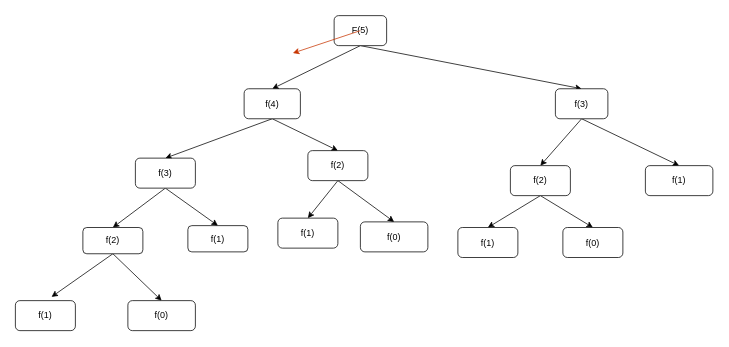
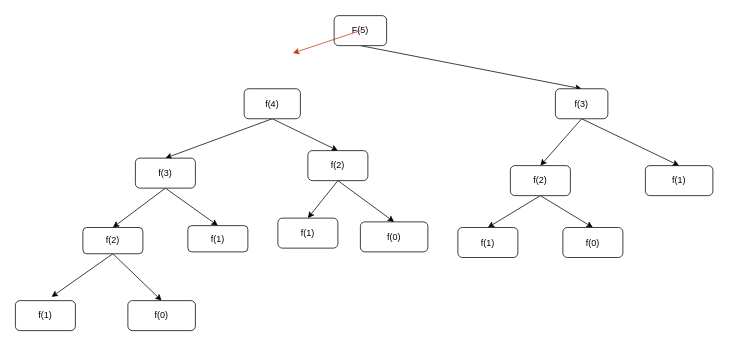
  <mxCell id="0" />
  <mxCell id="1" parent="0" />
- <mxCell id="2" style="edgeStyle=none;html=1;exitX=0.5;exitY=1;exitDx=0;exitDy=0;entryX=0.5;entryY=0;entryDx=0;entryDy=0;" edge="1" parent="1" source="4" target="7"><mxGeometry relative="1" as="geometry" /></mxCell>
  <mxCell id="3" style="edgeStyle=none;html=1;exitX=0.5;exitY=1;exitDx=0;exitDy=0;entryX=0.5;entryY=0;entryDx=0;entryDy=0;" edge="1" parent="1" source="4" target="10"><mxGeometry relative="1" as="geometry" /></mxCell>
  <mxCell id="4" value="F(5)" style="rounded=1;whiteSpace=wrap;html=1;" vertex="1" parent="1"><mxGeometry x="445" y="20" width="70" height="40" as="geometry" /></mxCell>
  <mxCell id="5" style="edgeStyle=none;html=1;exitX=0.5;exitY=1;exitDx=0;exitDy=0;entryX=0.5;entryY=0;entryDx=0;entryDy=0;" edge="1" parent="1" source="7" target="13"><mxGeometry relative="1" as="geometry" /></mxCell>
  <mxCell id="6" style="edgeStyle=none;html=1;exitX=0.5;exitY=1;exitDx=0;exitDy=0;entryX=0.5;entryY=0;entryDx=0;entryDy=0;" edge="1" parent="1" source="7" target="16"><mxGeometry relative="1" as="geometry" /></mxCell>
  <mxCell id="7" value="f(4)" style="rounded=1;whiteSpace=wrap;html=1;" vertex="1" parent="1"><mxGeometry x="325" y="117.5" width="75" height="40" as="geometry" /></mxCell>
  <mxCell id="8" style="edgeStyle=none;html=1;exitX=0.5;exitY=1;exitDx=0;exitDy=0;entryX=0.5;entryY=0;entryDx=0;entryDy=0;" edge="1" parent="1" source="10" target="19"><mxGeometry relative="1" as="geometry" /></mxCell>
  <mxCell id="9" style="edgeStyle=none;html=1;exitX=0.5;exitY=1;exitDx=0;exitDy=0;entryX=0.5;entryY=0;entryDx=0;entryDy=0;" edge="1" parent="1" source="10" target="20"><mxGeometry relative="1" as="geometry" /></mxCell>
  <mxCell id="10" value="f(3)" style="rounded=1;whiteSpace=wrap;html=1;" vertex="1" parent="1"><mxGeometry x="740" y="117.5" width="70" height="40" as="geometry" /></mxCell>
  <mxCell id="11" style="edgeStyle=none;html=1;exitX=0.5;exitY=1;exitDx=0;exitDy=0;entryX=0.5;entryY=0;entryDx=0;entryDy=0;" edge="1" parent="1" source="13" target="25"><mxGeometry relative="1" as="geometry" /></mxCell>
  <mxCell id="12" style="edgeStyle=none;html=1;exitX=0.5;exitY=1;exitDx=0;exitDy=0;entryX=0.5;entryY=0;entryDx=0;entryDy=0;" edge="1" parent="1" source="13" target="26"><mxGeometry relative="1" as="geometry" /></mxCell>
  <mxCell id="13" value="f(3)" style="rounded=1;whiteSpace=wrap;html=1;" vertex="1" parent="1"><mxGeometry x="180" y="210" width="80" height="40" as="geometry" /></mxCell>
  <mxCell id="14" style="edgeStyle=none;html=1;exitX=0.5;exitY=1;exitDx=0;exitDy=0;entryX=0.5;entryY=0;entryDx=0;entryDy=0;" edge="1" parent="1" source="16" target="21"><mxGeometry relative="1" as="geometry" /></mxCell>
  <mxCell id="15" style="edgeStyle=none;html=1;exitX=0.5;exitY=1;exitDx=0;exitDy=0;entryX=0.5;entryY=0;entryDx=0;entryDy=0;" edge="1" parent="1" source="16" target="22"><mxGeometry relative="1" as="geometry" /></mxCell>
  <mxCell id="16" value="f(2)" style="rounded=1;whiteSpace=wrap;html=1;" vertex="1" parent="1"><mxGeometry x="410" y="200" width="80" height="40" as="geometry" /></mxCell>
  <mxCell id="17" style="edgeStyle=none;html=1;exitX=0.5;exitY=1;exitDx=0;exitDy=0;entryX=0.5;entryY=0;entryDx=0;entryDy=0;" edge="1" parent="1" source="19" target="27"><mxGeometry relative="1" as="geometry" /></mxCell>
  <mxCell id="18" style="edgeStyle=none;html=1;exitX=0.5;exitY=1;exitDx=0;exitDy=0;entryX=0.5;entryY=0;entryDx=0;entryDy=0;" edge="1" parent="1" source="19" target="28"><mxGeometry relative="1" as="geometry" /></mxCell>
  <mxCell id="19" value="f(2)" style="rounded=1;whiteSpace=wrap;html=1;" vertex="1" parent="1"><mxGeometry x="680" y="220" width="80" height="40" as="geometry" /></mxCell>
  <mxCell id="20" value="f(1)" style="rounded=1;whiteSpace=wrap;html=1;" vertex="1" parent="1"><mxGeometry x="860" y="220" width="90" height="40" as="geometry" /></mxCell>
  <mxCell id="21" value="f(1)" style="rounded=1;whiteSpace=wrap;html=1;" vertex="1" parent="1"><mxGeometry x="370" y="290" width="80" height="40" as="geometry" /></mxCell>
  <mxCell id="22" value="f(0)" style="rounded=1;whiteSpace=wrap;html=1;" vertex="1" parent="1"><mxGeometry x="480" y="295" width="90" height="40" as="geometry" /></mxCell>
  <mxCell id="23" style="edgeStyle=none;html=1;exitX=0.5;exitY=1;exitDx=0;exitDy=0;entryX=0.603;entryY=-0.125;entryDx=0;entryDy=0;entryPerimeter=0;" edge="1" parent="1" source="25" target="29"><mxGeometry relative="1" as="geometry" /></mxCell>
  <mxCell id="24" style="edgeStyle=none;html=1;exitX=0.5;exitY=1;exitDx=0;exitDy=0;entryX=0.5;entryY=0;entryDx=0;entryDy=0;" edge="1" parent="1" source="25" target="30"><mxGeometry relative="1" as="geometry" /></mxCell>
  <mxCell id="25" value="f(2)" style="rounded=1;whiteSpace=wrap;html=1;" vertex="1" parent="1"><mxGeometry x="110" y="302.5" width="80" height="35" as="geometry" /></mxCell>
  <mxCell id="26" value="f(1)" style="rounded=1;whiteSpace=wrap;html=1;" vertex="1" parent="1"><mxGeometry x="250" y="300" width="80" height="35" as="geometry" /></mxCell>
  <mxCell id="27" value="f(1)" style="rounded=1;whiteSpace=wrap;html=1;" vertex="1" parent="1"><mxGeometry x="610" y="302.5" width="80" height="40" as="geometry" /></mxCell>
  <mxCell id="28" value="f(0)" style="rounded=1;whiteSpace=wrap;html=1;" vertex="1" parent="1"><mxGeometry x="750" y="302.5" width="80" height="40" as="geometry" /></mxCell>
  <mxCell id="29" value="f(1)" style="rounded=1;whiteSpace=wrap;html=1;" vertex="1" parent="1"><mxGeometry x="20" y="400" width="80" height="40" as="geometry" /></mxCell>
  <mxCell id="30" value="f(0)" style="rounded=1;whiteSpace=wrap;html=1;" vertex="1" parent="1"><mxGeometry x="170" y="400" width="90" height="40" as="geometry" /></mxCell>
  <mxCell id="31" value="" style="endArrow=classic;html=1;fillColor=#fa6800;strokeColor=#C73500;" edge="1" parent="1"><mxGeometry width="50" height="50" relative="1" as="geometry"><mxPoint x="480" y="40" as="sourcePoint" /><mxPoint x="390" y="70" as="targetPoint" /></mxGeometry></mxCell>
